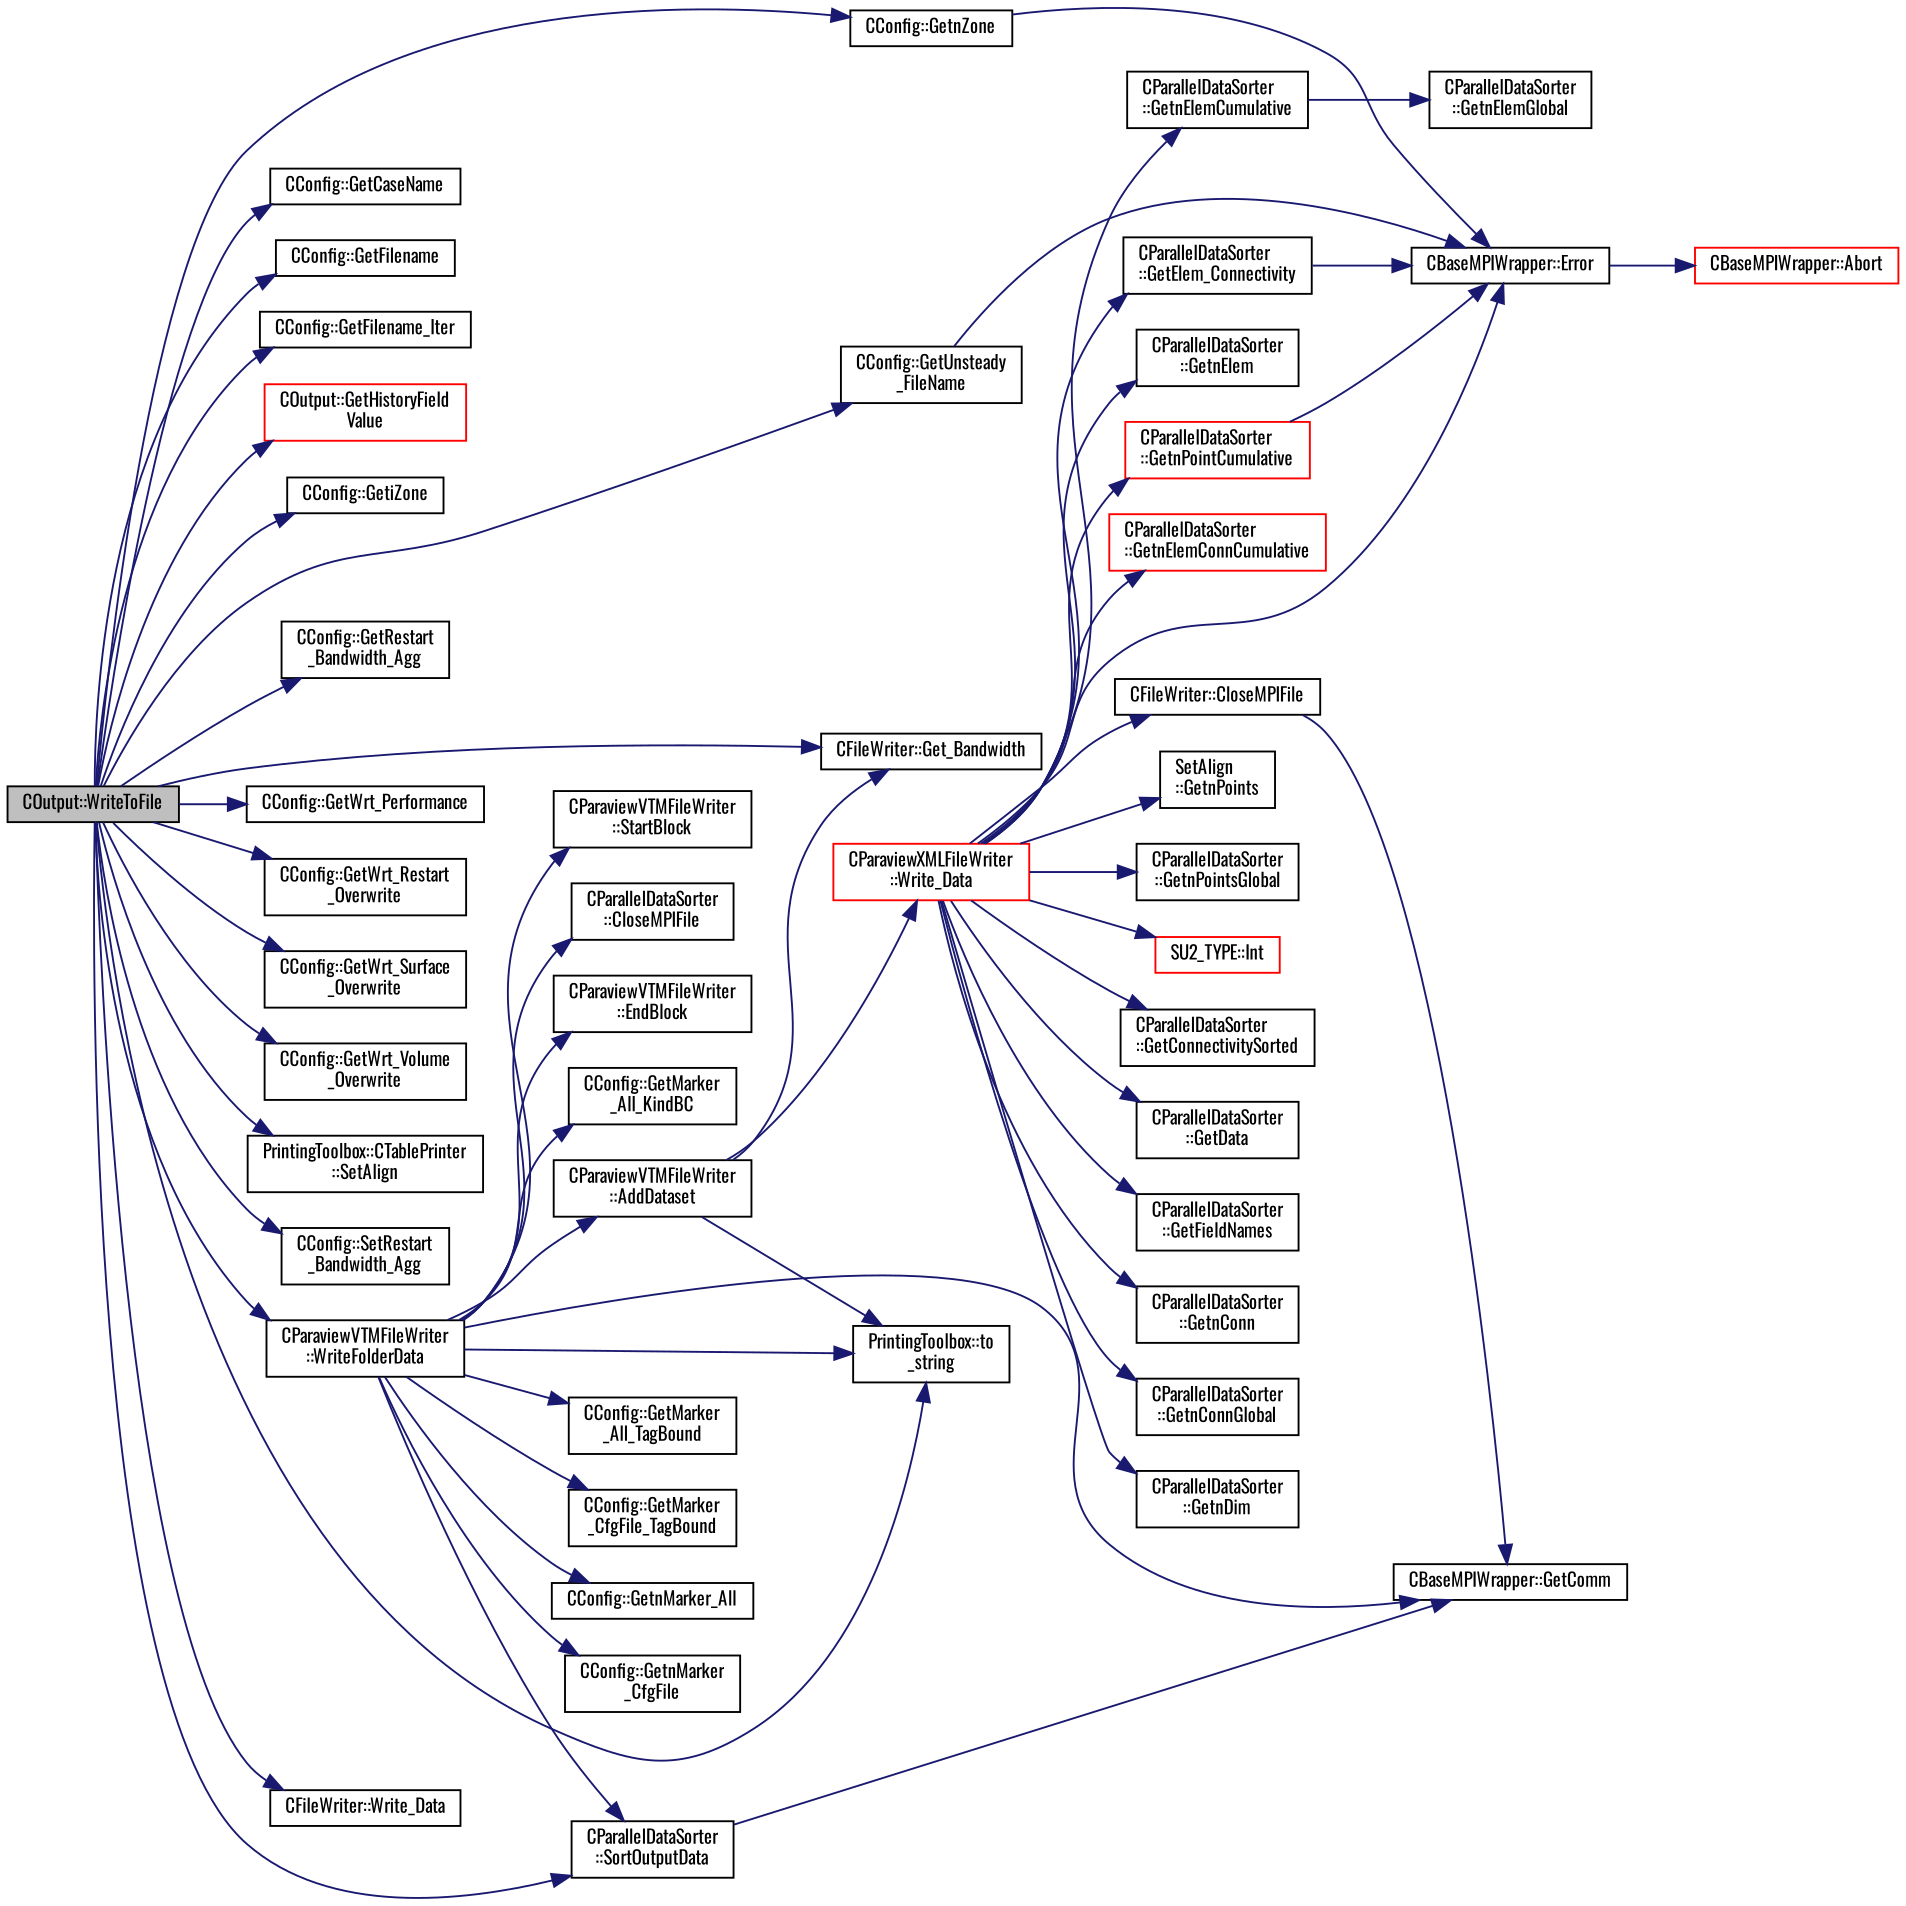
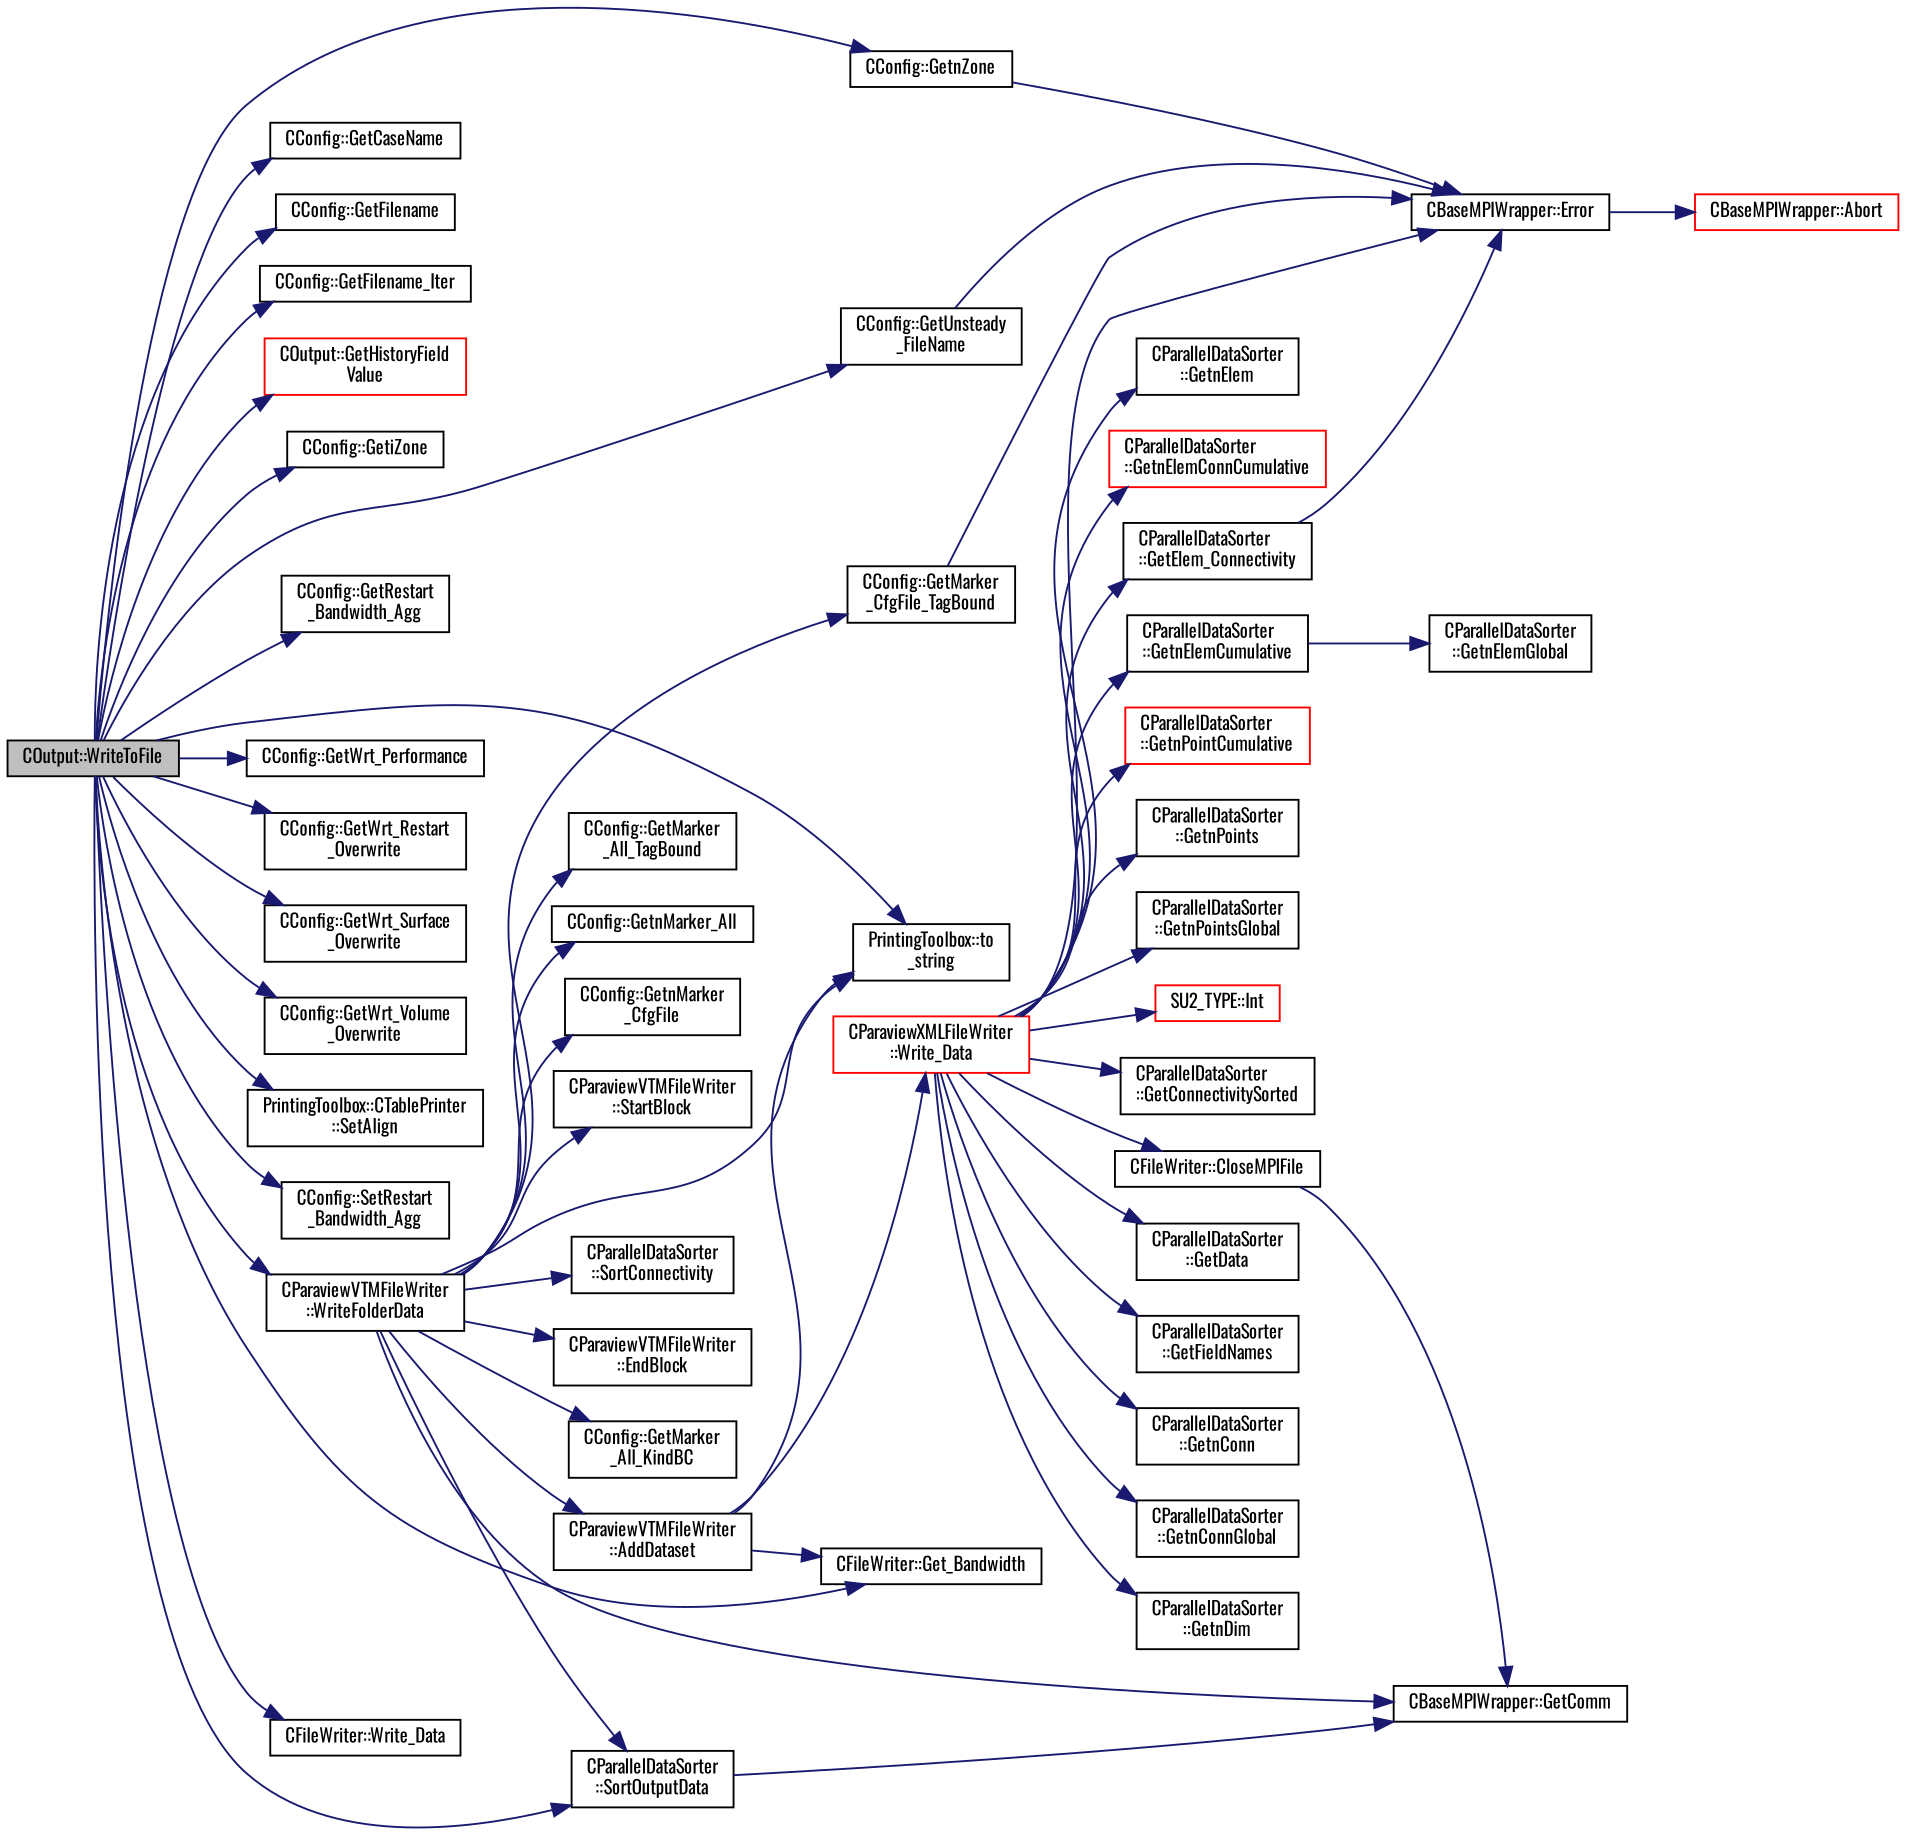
  digraph {
    fontname=Oswald
    rankdir=LR
    node [color=black fillcolor=white fontname=Oswald fontsize=10 shape=record style=filled]
    edge [color=midnightblue fontname=Oswald fontsize=10 labelfontname=Helvetica labelfontsize=10 style=solid]
    n1 [fillcolor=grey75 fontcolor=black height=0.2 label="COutput::WriteToFile" width=0.4]
    n2 [height=0.2 label="CFileWriter::Get_Bandwidth" width=0.4]
    n3 [height=0.2 label="CConfig::GetCaseName" width=0.4]
    n4 [height=0.2 label="CConfig::GetFilename" width=0.4]
    n5 [height=0.2 label="CConfig::GetFilename_Iter" width=0.4]
    n6 [color=red height=0.2 label="COutput::GetHistoryField\lValue" width=0.4]
    n7 [height=0.2 label="CConfig::GetiZone" width=0.4]
    n8 [height=0.2 label="CConfig::GetnZone" width=0.4]
    n9 [height=0.2 label="CConfig::GetRestart\l_Bandwidth_Agg" width=0.4]
    n10 [height=0.2 label="CConfig::GetUnsteady\l_FileName" width=0.4]
    n11 [height=0.2 label="CConfig::GetWrt_Performance" width=0.4]
    n12 [height=0.2 label="CConfig::GetWrt_Restart\l_Overwrite" width=0.4]
    n13 [height=0.2 label="CConfig::GetWrt_Surface\l_Overwrite" width=0.4]
    n14 [height=0.2 label="CConfig::GetWrt_Volume\l_Overwrite" width=0.4]
    n15 [height=0.2 label="PrintingToolbox::CTablePrinter\l::SetAlign" width=0.4]
    n16 [height=0.2 label="CConfig::SetRestart\l_Bandwidth_Agg" width=0.4]
    n17 [height=0.2 label="CParallelDataSorter\l::SortOutputData" width=0.4]
    n18 [height=0.2 label="PrintingToolbox::to\l_string" width=0.4]
    n19 [height=0.2 label="CFileWriter::Write_Data" width=0.4]
    n20 [height=0.2 label="CParaviewVTMFileWriter\l::WriteFolderData" width=0.4]
    n21 [height=0.2 label="CBaseMPIWrapper::Error" width=0.4]
-   n22 [height=0.2 label="CParallelDataSorter\l::CloseMPIFile" width=0.4]
+   n22 [height=0.2 label="CParallelDataSorter\l::SortConnectivity" width=0.4]
    n23 [height=0.2 label="CBaseMPIWrapper::GetComm" width=0.4]
    n24 [height=0.2 label="CParaviewVTMFileWriter\l::AddDataset" width=0.4]
    n25 [height=0.2 label="CParaviewVTMFileWriter\l::EndBlock" width=0.4]
    n26 [height=0.2 label="CConfig::GetMarker\l_All_KindBC" width=0.4]
    n27 [height=0.2 label="CConfig::GetMarker\l_All_TagBound" width=0.4]
    n28 [height=0.2 label="CConfig::GetMarker\l_CfgFile_TagBound" width=0.4]
    n29 [height=0.2 label="CConfig::GetnMarker_All" width=0.4]
    n30 [height=0.2 label="CConfig::GetnMarker\l_CfgFile" width=0.4]
    n31 [height=0.2 label="CParaviewVTMFileWriter\l::StartBlock" width=0.4]
    n32 [color=red height=0.2 label="CBaseMPIWrapper::Abort" width=0.4]
    n33 [color=red height=0.2 label="CParaviewXMLFileWriter\l::Write_Data" width=0.4]
    n34 [height=0.2 label="CFileWriter::CloseMPIFile" width=0.4]
    n35 [height=0.2 label="CParallelDataSorter\l::GetConnectivitySorted" width=0.4]
    n36 [height=0.2 label="CParallelDataSorter\l::GetData" width=0.4]
    n37 [height=0.2 label="CParallelDataSorter\l::GetElem_Connectivity" width=0.4]
    n38 [height=0.2 label="CParallelDataSorter\l::GetFieldNames" width=0.4]
    n39 [height=0.2 label="CParallelDataSorter\l::GetnConn" width=0.4]
    n40 [height=0.2 label="CParallelDataSorter\l::GetnConnGlobal" width=0.4]
    n41 [height=0.2 label="CParallelDataSorter\l::GetnDim" width=0.4]
    n42 [height=0.2 label="CParallelDataSorter\l::GetnElem" width=0.4]
    n43 [color=red height=0.2 label="CParallelDataSorter\l::GetnElemConnCumulative" width=0.4]
    n44 [height=0.2 label="CParallelDataSorter\l::GetnElemCumulative" width=0.4]
    n45 [color=red height=0.2 label="CParallelDataSorter\l::GetnPointCumulative" width=0.4]
-   n46 [height=0.2 label="SetAlign\l::GetnPoints" width=0.4]
+   n46 [height=0.2 label="CParallelDataSorter\l::GetnPoints" width=0.4]
    n47 [height=0.2 label="CParallelDataSorter\l::GetnPointsGlobal" width=0.4]
    n48 [color=red height=0.2 label="SU2_TYPE::Int" width=0.4]
    n49 [height=0.2 label="CParallelDataSorter\l::GetnElemGlobal" width=0.4]
    n1 -> n2
    n1 -> n3
    n1 -> n4
    n1 -> n5
    n1 -> n6
    n1 -> n7
    n1 -> n8
    n1 -> n9
    n1 -> n10
    n1 -> n11
    n1 -> n12
    n1 -> n13
    n1 -> n14
    n1 -> n15
    n1 -> n16
    n1 -> n17
    n1 -> n18
    n1 -> n19
    n1 -> n20
    n8 -> n21
    n10 -> n21
    n17 -> n23
    n20 -> n17
    n20 -> n18
    n20 -> n22
    n20 -> n23
    n20 -> n24
    n20 -> n25
    n20 -> n26
    n20 -> n27
    n20 -> n28
    n20 -> n29
    n20 -> n30
    n20 -> n31
    n21 -> n32
    n24 -> n2
    n24 -> n18
    n24 -> n33
-   n45 -> n21
+   n28 -> n21
    n33 -> n21
    n33 -> n34
    n33 -> n35
    n33 -> n36
    n33 -> n37
    n33 -> n38
    n33 -> n39
    n33 -> n40
    n33 -> n41
    n33 -> n42
    n33 -> n43
    n33 -> n44
    n33 -> n45
    n33 -> n46
    n33 -> n47
    n33 -> n48
    n34 -> n23
    n37 -> n21
    n44 -> n49
  }
